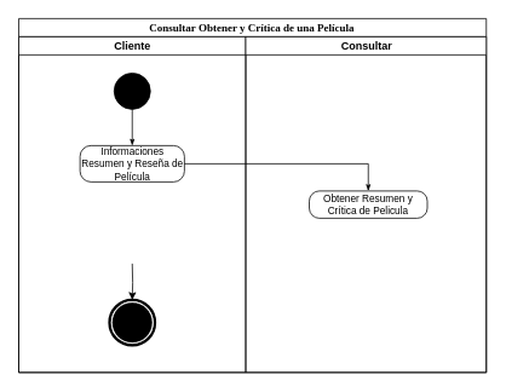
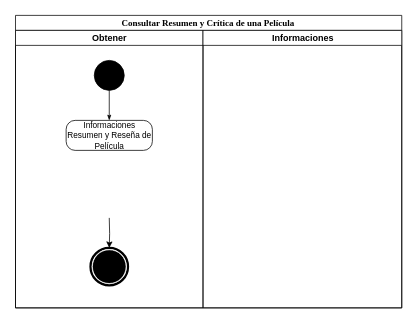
  <mxCell id="0" />
  <mxCell id="1" parent="0" />
- <mxCell id="2" value="Consultar Obtener y Crítica de una Película&amp;nbsp;" style="swimlane;html=1;childLayout=stackLayout;startSize=20;rounded=0;shadow=0;comic=0;labelBackgroundColor=none;strokeWidth=1;fontFamily=Verdana;fontSize=12;align=center;" parent="1" vertex="1"><mxGeometry x="20" y="20" width="515" height="390" as="geometry" /></mxCell>
- <mxCell id="3" value="Cliente" style="swimlane;html=1;startSize=20;" parent="2" vertex="1"><mxGeometry y="20" width="250" height="370" as="geometry" /></mxCell>
+ <mxCell id="2" value="Consultar Resumen y Crítica de una Película&amp;nbsp;" style="swimlane;html=1;childLayout=stackLayout;startSize=20;rounded=0;shadow=0;comic=0;labelBackgroundColor=none;strokeWidth=1;fontFamily=Verdana;fontSize=12;align=center;" parent="1" vertex="1"><mxGeometry x="20" y="20" width="515" height="390" as="geometry" /></mxCell>
+ <mxCell id="3" value="Obtener" style="swimlane;html=1;startSize=20;" parent="2" vertex="1"><mxGeometry y="20" width="250" height="370" as="geometry" /></mxCell>
  <mxCell id="4" value="&lt;font style=&quot;font-size: 11px&quot;&gt;Informaciones Resumen y Reseña de Película&lt;/font&gt;" style="rounded=1;whiteSpace=wrap;html=1;shadow=0;comic=0;labelBackgroundColor=none;strokeWidth=1;fontFamily=Helvetica;fontSize=12;align=center;arcSize=30;" parent="3" vertex="1"><mxGeometry x="67.5" y="120" width="115" height="40" as="geometry" /></mxCell>
  <mxCell id="5" value="" style="ellipse;whiteSpace=wrap;html=1;rounded=0;shadow=0;comic=0;labelBackgroundColor=none;strokeWidth=1;fillColor=#000000;fontFamily=Helvetica;fontSize=12;align=center;" parent="3" vertex="1"><mxGeometry x="105" y="40" width="40" height="40" as="geometry" /></mxCell>
  <mxCell id="6" style="edgeStyle=orthogonalEdgeStyle;rounded=0;html=1;labelBackgroundColor=none;startArrow=none;startFill=0;startSize=5;endArrow=classicThin;endFill=1;endSize=5;jettySize=auto;orthogonalLoop=1;strokeWidth=1;fontFamily=Helvetica;fontSize=12;entryX=0.5;entryY=0;entryDx=0;entryDy=0;" parent="3" source="5" target="4" edge="1"><mxGeometry relative="1" as="geometry"><mxPoint x="125" y="110" as="targetPoint" /></mxGeometry></mxCell>
  <mxCell id="7" style="edgeStyle=orthogonalEdgeStyle;rounded=0;orthogonalLoop=1;jettySize=auto;html=1;entryX=0.5;entryY=0;entryDx=0;entryDy=0;exitX=0.5;exitY=1;exitDx=0;exitDy=0;fontFamily=Helvetica;" parent="3" target="8" edge="1"><mxGeometry relative="1" as="geometry"><mxPoint x="125" y="250" as="sourcePoint" /><mxPoint x="-165" y="230" as="targetPoint" /></mxGeometry></mxCell>
  <mxCell id="8" value="" style="shape=mxgraph.bpmn.shape;html=1;verticalLabelPosition=bottom;labelBackgroundColor=#ffffff;verticalAlign=top;align=center;perimeter=ellipsePerimeter;outlineConnect=0;outline=end;symbol=terminate;fontFamily=Helvetica;" parent="3" vertex="1"><mxGeometry x="100" y="290" width="50" height="50" as="geometry" /></mxCell>
- <mxCell id="9" style="edgeStyle=orthogonalEdgeStyle;rounded=0;html=1;entryX=0.5;entryY=0;labelBackgroundColor=none;startArrow=none;startFill=0;startSize=5;endArrow=classicThin;endFill=1;endSize=5;jettySize=auto;orthogonalLoop=1;strokeWidth=1;fontFamily=Helvetica;fontSize=12;entryDx=0;entryDy=0;exitX=1;exitY=0.5;exitDx=0;exitDy=0;" parent="2" source="4" target="11" edge="1"><mxGeometry relative="1" as="geometry"><Array as="points"><mxPoint x="385" y="160" /></Array><mxPoint x="190" y="155" as="sourcePoint" /><mxPoint x="353.5" y="180" as="targetPoint" /></mxGeometry></mxCell>
- <mxCell id="10" value="Consultar" style="swimlane;html=1;startSize=20;" parent="2" vertex="1"><mxGeometry x="250" y="20" width="265" height="370" as="geometry" /></mxCell>
- <mxCell id="11" value="Obtener Resumen y Crítica de Pelicula" style="rounded=1;whiteSpace=wrap;html=1;shadow=0;comic=0;labelBackgroundColor=none;strokeWidth=1;fontFamily=Helvetica;fontSize=11;align=center;arcSize=37;" parent="10" vertex="1"><mxGeometry x="70" y="170" width="130" height="30" as="geometry" /></mxCell>
+ <mxCell id="10" value="Informaciones" style="swimlane;html=1;startSize=20;" parent="2" vertex="1"><mxGeometry x="250" y="20" width="265" height="370" as="geometry" /></mxCell>
  <mxCell id="12" style="edgeStyle=orthogonalEdgeStyle;rounded=0;orthogonalLoop=1;jettySize=auto;html=1;exitX=0.5;exitY=1;exitDx=0;exitDy=0;entryX=0.5;entryY=0;entryDx=0;entryDy=0;" parent="10" edge="1"><mxGeometry relative="1" as="geometry"><mxPoint x="125" y="670" as="sourcePoint" /></mxGeometry></mxCell>
